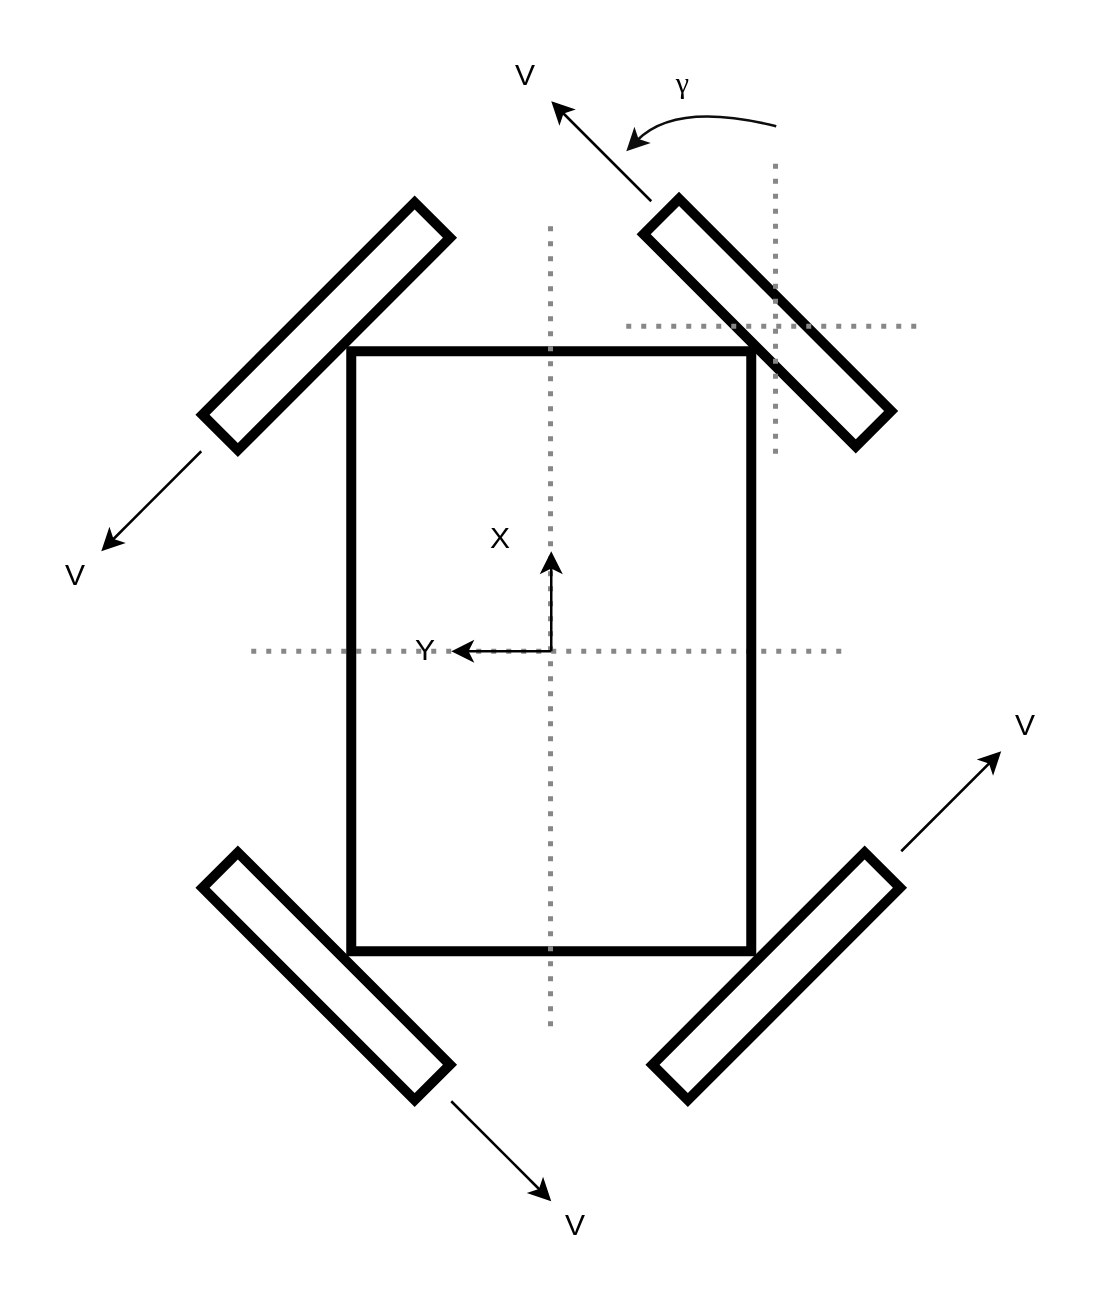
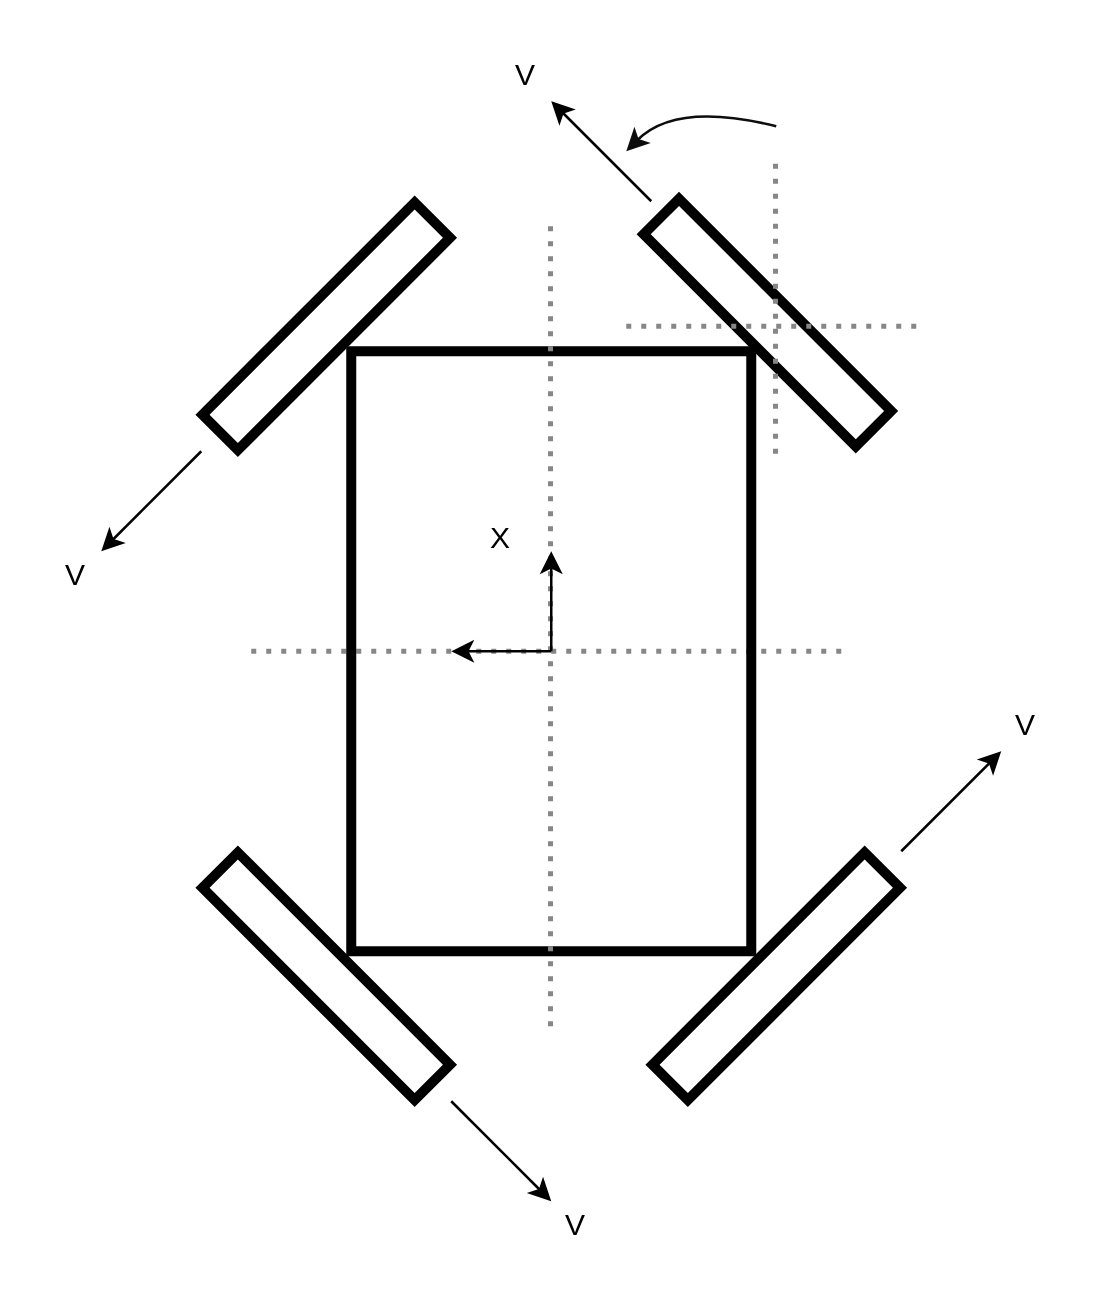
  <mxCell id="0" />
  <mxCell id="1" parent="0" />
  <mxCell id="2" value="" style="endArrow=none;dashed=1;html=1;strokeWidth=2;rounded=0;dashPattern=1 2;strokeColor=#878787;" edge="1" parent="1"><mxGeometry width="50" height="50" relative="1" as="geometry"><mxPoint x="100" y="260" as="sourcePoint" /><mxPoint x="340" y="260" as="targetPoint" /></mxGeometry></mxCell>
  <mxCell id="3" value="" style="rounded=0;whiteSpace=wrap;html=1;strokeWidth=4;fillColor=none;" vertex="1" parent="1"><mxGeometry x="140" y="140" width="160" height="240" as="geometry" /></mxCell>
  <mxCell id="4" value="" style="group" vertex="1" connectable="0" parent="1"><mxGeometry x="160" y="200" width="70" height="70" as="geometry" /></mxCell>
  <mxCell id="5" value="" style="endArrow=none;dashed=1;html=1;strokeWidth=2;rounded=0;dashPattern=1 2;strokeColor=#878787;" edge="1" parent="4"><mxGeometry width="50" height="50" relative="1" as="geometry"><mxPoint x="59.71" y="-110" as="sourcePoint" /><mxPoint x="59.71" y="210" as="targetPoint" /></mxGeometry></mxCell>
  <mxCell id="6" value="" style="endArrow=classic;html=1;rounded=0;endFill=1;" edge="1" parent="4"><mxGeometry width="50" height="50" relative="1" as="geometry"><mxPoint x="60" y="60" as="sourcePoint" /><mxPoint x="60" y="20" as="targetPoint" /></mxGeometry></mxCell>
  <mxCell id="7" value="" style="endArrow=classic;html=1;rounded=0;startArrow=none;startFill=0;endFill=1;" edge="1" parent="4"><mxGeometry width="50" height="50" relative="1" as="geometry"><mxPoint x="60" y="60" as="sourcePoint" /><mxPoint x="20" y="60" as="targetPoint" /></mxGeometry></mxCell>
  <mxCell id="8" value="X" style="text;html=1;strokeColor=none;fillColor=none;align=center;verticalAlign=middle;whiteSpace=wrap;rounded=0;" vertex="1" parent="4"><mxGeometry x="30" y="5" width="20" height="20" as="geometry" /></mxCell>
- <mxCell id="9" value="Y" style="text;html=1;strokeColor=none;fillColor=none;align=center;verticalAlign=middle;whiteSpace=wrap;rounded=0;" vertex="1" parent="4"><mxGeometry y="50" width="20" height="20" as="geometry" /></mxCell>
  <mxCell id="10" value="" style="group" vertex="1" connectable="0" parent="1"><mxGeometry x="200" y="20" width="170" height="165" as="geometry" /></mxCell>
  <mxCell id="11" value="" style="endArrow=classic;html=1;rounded=0;endFill=1;" edge="1" parent="10"><mxGeometry width="50" height="50" relative="1" as="geometry"><mxPoint x="60" y="60" as="sourcePoint" /><mxPoint x="20" y="20" as="targetPoint" /></mxGeometry></mxCell>
  <mxCell id="12" value="" style="rounded=0;whiteSpace=wrap;html=1;strokeWidth=4;fillColor=none;direction=south;rotation=-135;" vertex="1" parent="10"><mxGeometry x="46.46" y="98.54" width="120" height="20" as="geometry" /></mxCell>
  <mxCell id="13" value="" style="endArrow=none;dashed=1;html=1;strokeWidth=2;rounded=0;dashPattern=1 2;strokeColor=#878787;" edge="1" parent="10"><mxGeometry width="50" height="50" relative="1" as="geometry"><mxPoint x="109.71" y="45" as="sourcePoint" /><mxPoint x="109.71" y="165" as="targetPoint" /></mxGeometry></mxCell>
  <mxCell id="14" value="" style="endArrow=none;dashed=1;html=1;strokeWidth=2;rounded=0;dashPattern=1 2;strokeColor=#878787;" edge="1" parent="10"><mxGeometry width="50" height="50" relative="1" as="geometry"><mxPoint x="50" y="110" as="sourcePoint" /><mxPoint x="170" y="110" as="targetPoint" /></mxGeometry></mxCell>
  <mxCell id="15" value="" style="curved=1;endArrow=classic;html=1;rounded=0;strokeColor=#0D0D0D;strokeWidth=1;" edge="1" parent="10"><mxGeometry width="50" height="50" relative="1" as="geometry"><mxPoint x="110" y="30" as="sourcePoint" /><mxPoint x="50" y="40" as="targetPoint" /><Array as="points"><mxPoint x="70" y="20" /></Array></mxGeometry></mxCell>
  <mxCell id="16" value="V" style="text;html=1;strokeColor=none;fillColor=none;align=center;verticalAlign=middle;whiteSpace=wrap;rounded=0;" vertex="1" parent="10"><mxGeometry width="20" height="20" as="geometry" /></mxCell>
- <mxCell id="17" value="γ" style="text;html=1;strokeColor=none;fillColor=none;align=center;verticalAlign=middle;whiteSpace=wrap;rounded=0;fontFamily=Lucida Console;" vertex="1" parent="10"><mxGeometry x="60" width="26.46" height="25" as="geometry" /></mxCell>
  <mxCell id="18" value="" style="rounded=0;whiteSpace=wrap;html=1;strokeWidth=4;fillColor=none;direction=south;rotation=-225;" vertex="1" parent="1"><mxGeometry x="70" y="120" width="120" height="20" as="geometry" /></mxCell>
  <mxCell id="19" value="" style="rounded=0;whiteSpace=wrap;html=1;strokeWidth=4;fillColor=none;direction=south;rotation=-225;" vertex="1" parent="1"><mxGeometry x="250" y="380" width="120" height="20" as="geometry" /></mxCell>
  <mxCell id="20" value="" style="rounded=0;whiteSpace=wrap;html=1;strokeWidth=4;fillColor=none;direction=south;rotation=-135;" vertex="1" parent="1"><mxGeometry x="70" y="380" width="120" height="20" as="geometry" /></mxCell>
  <mxCell id="21" value="" style="endArrow=classic;html=1;rounded=0;endFill=1;" edge="1" parent="1"><mxGeometry width="50" height="50" relative="1" as="geometry"><mxPoint x="360" y="340" as="sourcePoint" /><mxPoint x="400" y="300" as="targetPoint" /></mxGeometry></mxCell>
  <mxCell id="22" value="V" style="text;html=1;strokeColor=none;fillColor=none;align=center;verticalAlign=middle;whiteSpace=wrap;rounded=0;" vertex="1" parent="1"><mxGeometry x="400" y="280" width="20" height="20" as="geometry" /></mxCell>
  <mxCell id="23" value="" style="endArrow=classic;html=1;rounded=0;endFill=1;" edge="1" parent="1"><mxGeometry width="50" height="50" relative="1" as="geometry"><mxPoint x="180" y="440" as="sourcePoint" /><mxPoint x="220" y="480" as="targetPoint" /></mxGeometry></mxCell>
  <mxCell id="24" value="V" style="text;html=1;strokeColor=none;fillColor=none;align=center;verticalAlign=middle;whiteSpace=wrap;rounded=0;" vertex="1" parent="1"><mxGeometry x="220" y="480" width="20" height="20" as="geometry" /></mxCell>
  <mxCell id="25" value="" style="endArrow=classic;html=1;rounded=0;endFill=1;" edge="1" parent="1"><mxGeometry width="50" height="50" relative="1" as="geometry"><mxPoint x="80" y="180" as="sourcePoint" /><mxPoint x="40" y="220" as="targetPoint" /></mxGeometry></mxCell>
  <mxCell id="26" value="V" style="text;html=1;strokeColor=none;fillColor=none;align=center;verticalAlign=middle;whiteSpace=wrap;rounded=0;" vertex="1" parent="1"><mxGeometry x="20" y="220" width="20" height="20" as="geometry" /></mxCell>
